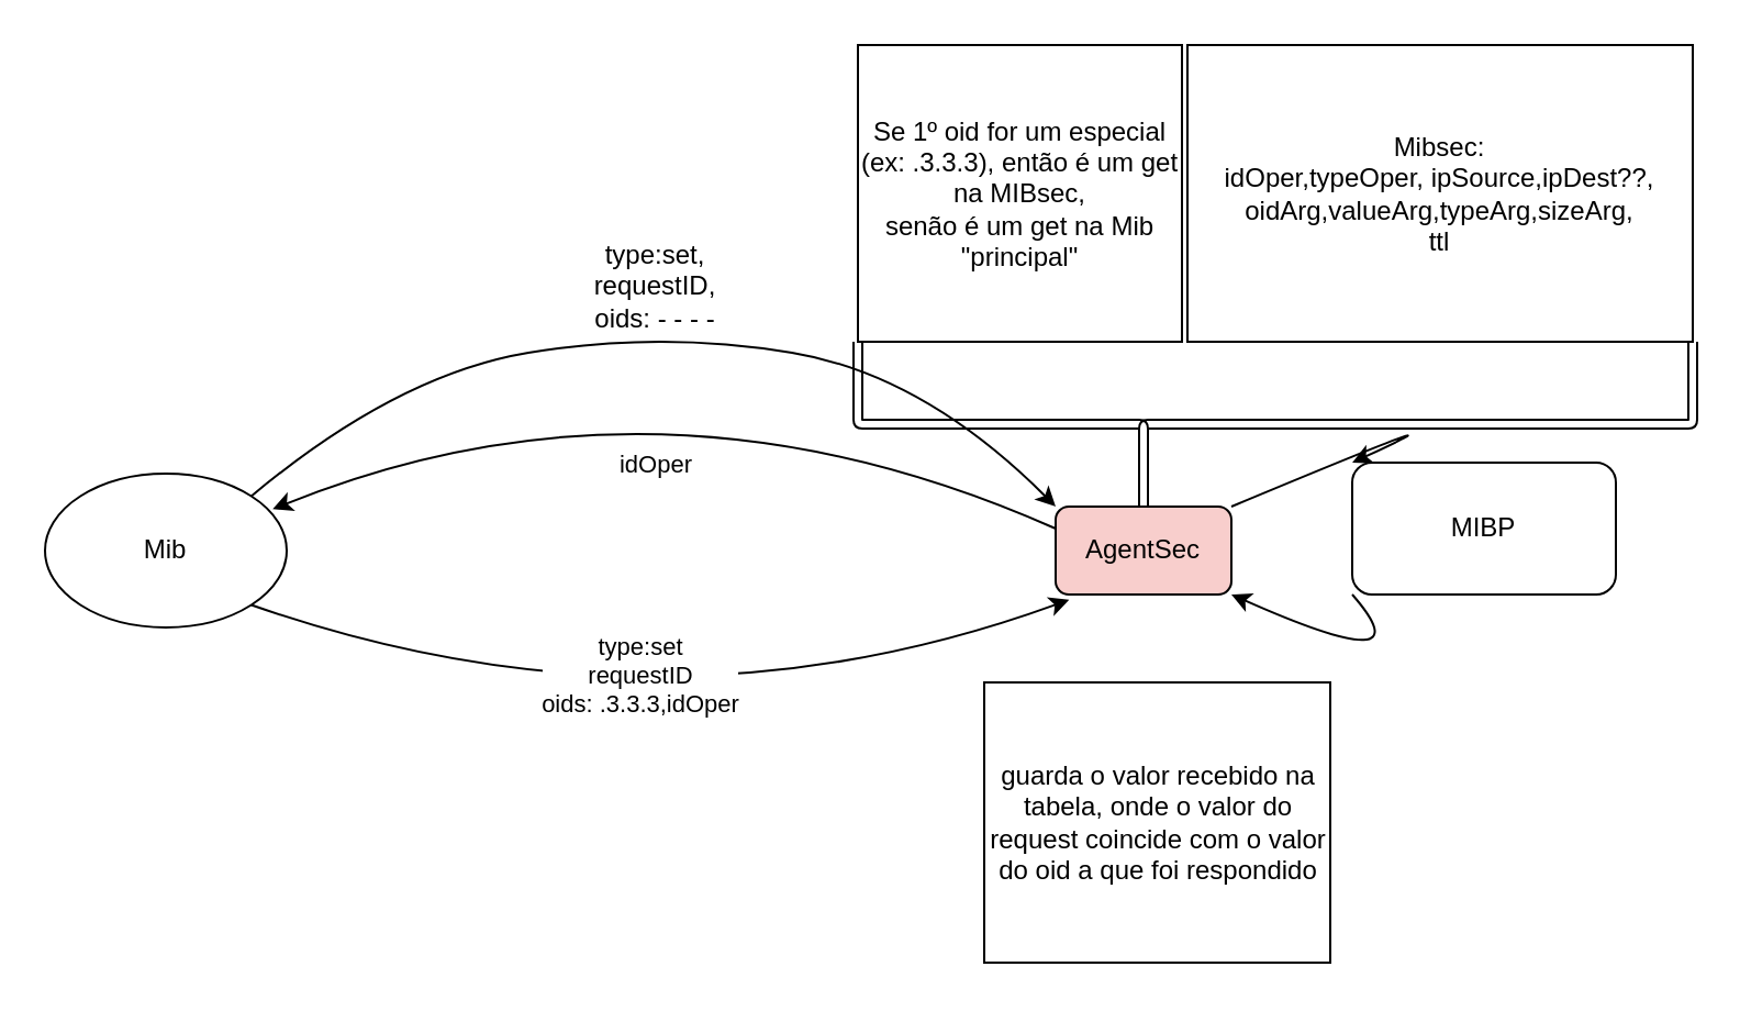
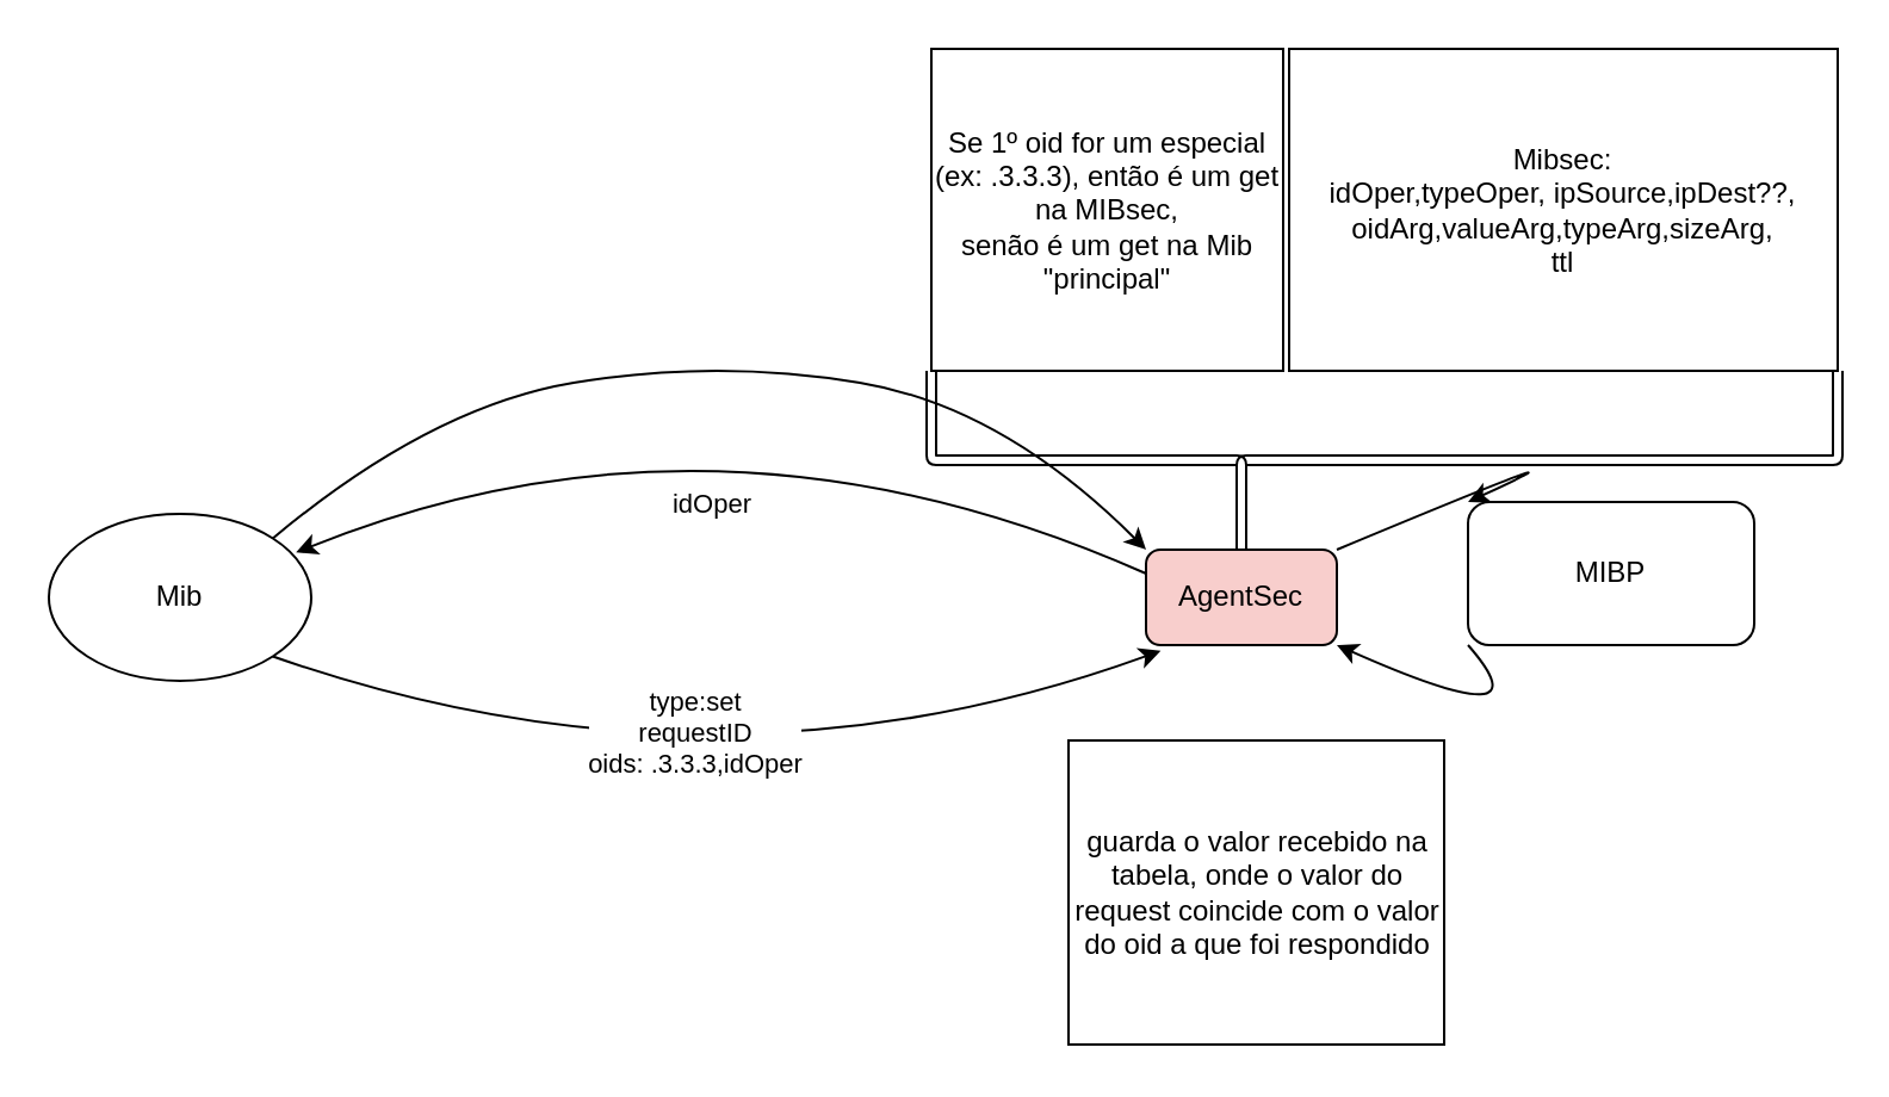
  <mxCell id="0" />
  <mxCell id="1" parent="0" />
  <mxCell id="2" value="AgentSec" style="rounded=1;whiteSpace=wrap;html=1;fillColor=#f8cecc;" vertex="1" parent="1"><mxGeometry x="480" y="230" width="80" height="40" as="geometry" /></mxCell>
  <mxCell id="3" value="Mib" style="ellipse;whiteSpace=wrap;html=1;" vertex="1" parent="1"><mxGeometry x="20" y="215" width="110" height="70" as="geometry" /></mxCell>
  <mxCell id="4" value="" style="endArrow=classic;html=1;exitX=1;exitY=0;exitDx=0;exitDy=0;entryX=0;entryY=0;entryDx=0;entryDy=0;strokeColor=default;curved=1;" edge="1" parent="1" source="3" target="2"><mxGeometry width="50" height="50" relative="1" as="geometry"><mxPoint x="260" y="470" as="sourcePoint" /><mxPoint x="310" y="420" as="targetPoint" /><Array as="points"><mxPoint x="180" y="170" /><mxPoint x="300" y="150" /><mxPoint x="420" y="170" /></Array></mxGeometry></mxCell>
- <mxCell id="5" value="type:set,&lt;br&gt;requestID,&lt;br&gt;oids: - - - -" style="text;html=1;strokeColor=none;fillColor=none;align=center;verticalAlign=middle;whiteSpace=wrap;rounded=0;" vertex="1" parent="1"><mxGeometry x="250" y="110" width="96" height="40" as="geometry" /></mxCell>
  <mxCell id="6" style="edgeStyle=orthogonalEdgeStyle;curved=1;orthogonalLoop=1;jettySize=auto;html=1;exitX=0;exitY=1;exitDx=0;exitDy=0;strokeColor=default;shape=link;" edge="1" parent="1" source="7" target="2"><mxGeometry relative="1" as="geometry" /></mxCell>
  <mxCell id="7" value="Se 1º oid for um especial (ex: .3.3.3), então é um get na MIBsec,&lt;br&gt;senão é um get na Mib &quot;principal&quot;" style="whiteSpace=wrap;html=1;" vertex="1" parent="1"><mxGeometry x="390" y="20" width="147.5" height="135" as="geometry" /></mxCell>
  <mxCell id="8" value="MIBP" style="rounded=1;whiteSpace=wrap;html=1;" vertex="1" parent="1"><mxGeometry x="615" y="210" width="120" height="60" as="geometry" /></mxCell>
  <mxCell id="9" value="" style="endArrow=classic;html=1;strokeColor=default;curved=1;exitX=1;exitY=0;exitDx=0;exitDy=0;entryX=0;entryY=0;entryDx=0;entryDy=0;" edge="1" parent="1" source="2" target="8"><mxGeometry width="50" height="50" relative="1" as="geometry"><mxPoint x="660" y="210" as="sourcePoint" /><mxPoint x="710" y="160" as="targetPoint" /><Array as="points"><mxPoint x="680" y="180" /></Array></mxGeometry></mxCell>
  <mxCell id="10" value="" style="endArrow=classic;html=1;strokeColor=default;curved=1;exitX=0;exitY=1;exitDx=0;exitDy=0;entryX=1;entryY=1;entryDx=0;entryDy=0;" edge="1" parent="1" source="8" target="2"><mxGeometry width="50" height="50" relative="1" as="geometry"><mxPoint x="350" y="320" as="sourcePoint" /><mxPoint x="400" y="270" as="targetPoint" /><Array as="points"><mxPoint x="650" y="310" /></Array></mxGeometry></mxCell>
  <mxCell id="11" value="guarda o valor recebido na tabela, onde o valor do request coincide com o valor do oid a que foi respondido" style="whiteSpace=wrap;html=1;" vertex="1" parent="1"><mxGeometry x="447.5" y="310" width="157.5" height="127.5" as="geometry" /></mxCell>
  <mxCell id="12" style="edgeStyle=orthogonalEdgeStyle;shape=link;curved=1;orthogonalLoop=1;jettySize=auto;html=1;exitX=1;exitY=1;exitDx=0;exitDy=0;strokeColor=default;" edge="1" parent="1" source="13" target="2"><mxGeometry relative="1" as="geometry" /></mxCell>
  <mxCell id="13" value="Mibsec:&lt;br&gt;idOper,typeOper, ipSource,ipDest??,&lt;br&gt;oidArg,valueArg,typeArg,sizeArg,&lt;br&gt;ttl" style="whiteSpace=wrap;html=1;" vertex="1" parent="1"><mxGeometry x="540" y="20" width="230" height="135" as="geometry" /></mxCell>
  <mxCell id="14" value="" style="endArrow=classic;html=1;strokeColor=default;curved=1;exitX=0;exitY=0.25;exitDx=0;exitDy=0;entryX=0.942;entryY=0.231;entryDx=0;entryDy=0;entryPerimeter=0;" edge="1" parent="1" source="2" target="3"><mxGeometry width="50" height="50" relative="1" as="geometry"><mxPoint x="410" y="350" as="sourcePoint" /><mxPoint x="460" y="300" as="targetPoint" /><Array as="points"><mxPoint x="300" y="160" /></Array></mxGeometry></mxCell>
  <mxCell id="15" value="idOper" style="edgeLabel;html=1;align=center;verticalAlign=middle;resizable=0;points=[];" vertex="1" connectable="0" parent="14"><mxGeometry x="0.099" y="34" relative="1" as="geometry"><mxPoint y="13" as="offset" /></mxGeometry></mxCell>
  <mxCell id="16" value="" style="endArrow=classic;html=1;strokeColor=default;curved=1;exitX=1;exitY=1;exitDx=0;exitDy=0;entryX=0.077;entryY=1.06;entryDx=0;entryDy=0;entryPerimeter=0;" edge="1" parent="1" source="3" target="2"><mxGeometry width="50" height="50" relative="1" as="geometry"><mxPoint x="410" y="290" as="sourcePoint" /><mxPoint x="460" y="240" as="targetPoint" /><Array as="points"><mxPoint x="300" y="340" /></Array></mxGeometry></mxCell>
  <mxCell id="17" value="type:set&lt;br&gt;requestID&lt;br&gt;oids: .3.3.3,idOper" style="edgeLabel;html=1;align=center;verticalAlign=middle;resizable=0;points=[];" vertex="1" connectable="0" parent="16"><mxGeometry x="-0.103" y="28" relative="1" as="geometry"><mxPoint as="offset" /></mxGeometry></mxCell>
